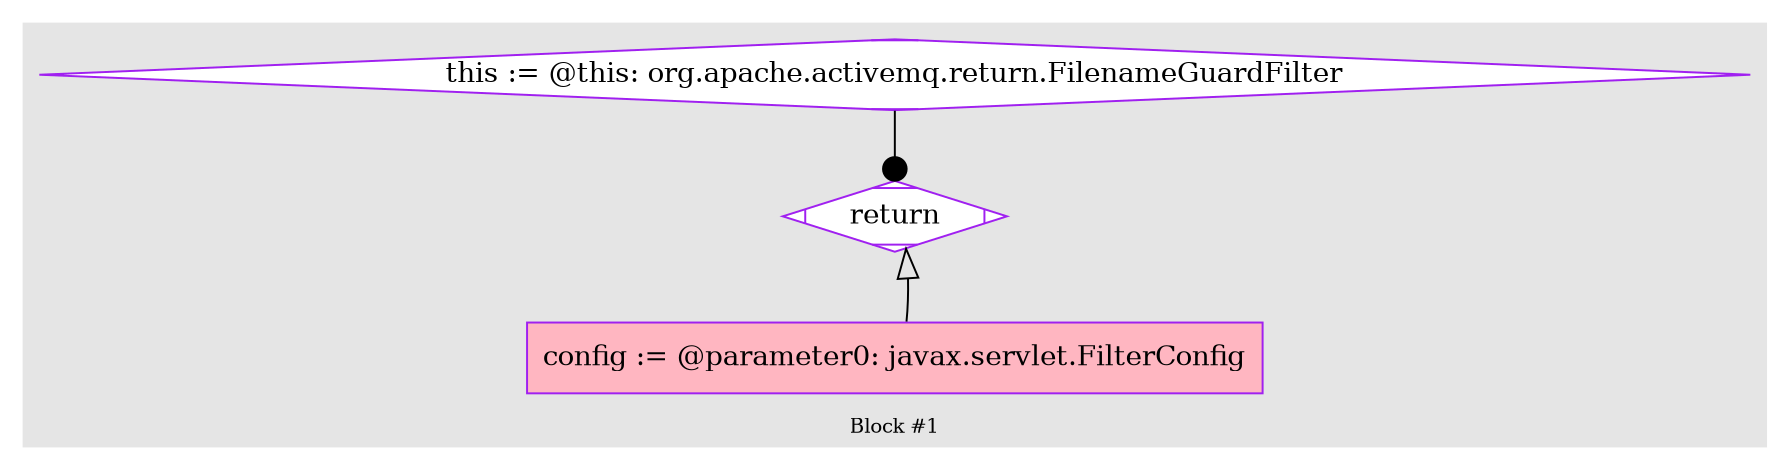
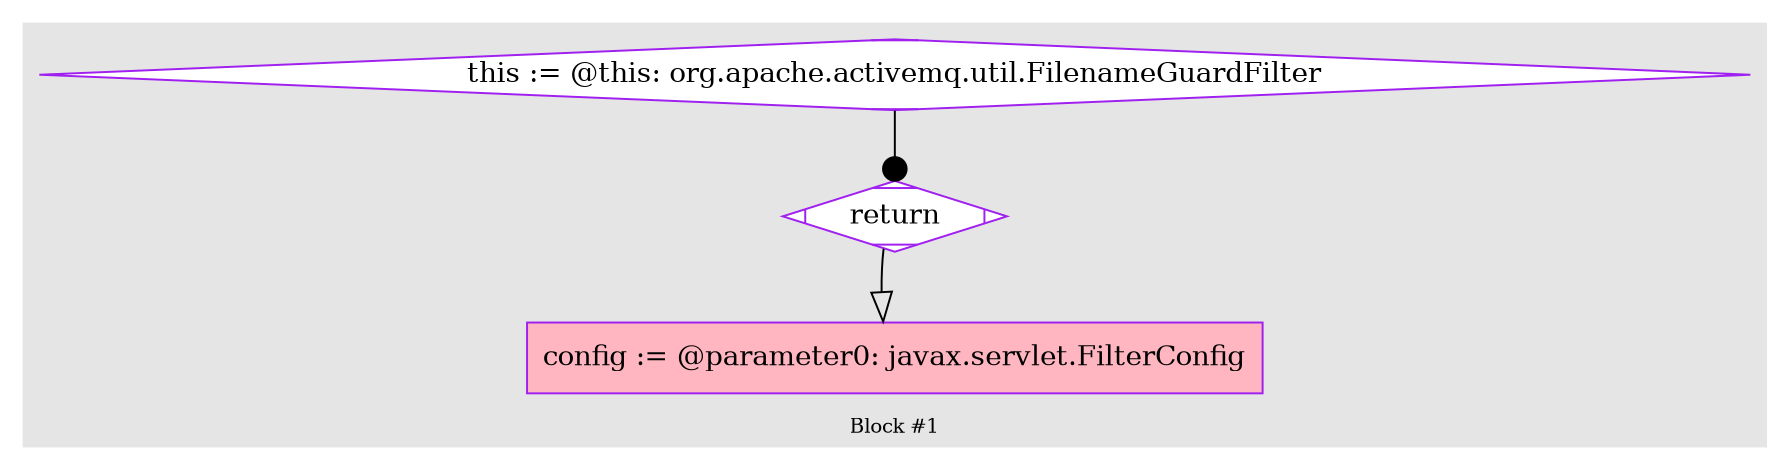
  digraph {
    color=gray90
    compound=true
    fontsize=10
    labelloc=b
    style=filled
    node [color=purple fillcolor=white shape=Mdiamond style=filled]
    edge [arrowsize=1.5 fontcolor=grey40 fontsize=10]
-   n1 [label="this := @this: org.apache.activemq.return.FilenameGuardFilter"]
+   n1 [label="this := @this: org.apache.activemq.util.FilenameGuardFilter"]
    n2 [fillcolor=lightpink label="config := @parameter0: javax.servlet.FilterConfig" shape=box]
    n3 [label=return]
    subgraph cluster_1 {
      label="Block #1"
      n1
      n2
      n3
    }
    n1 -> n3 [arrowhead=dot]
-   n2 -> n3 [arrowhead=onormal]
+   n3 -> n2 [arrowhead=onormal]
  }
